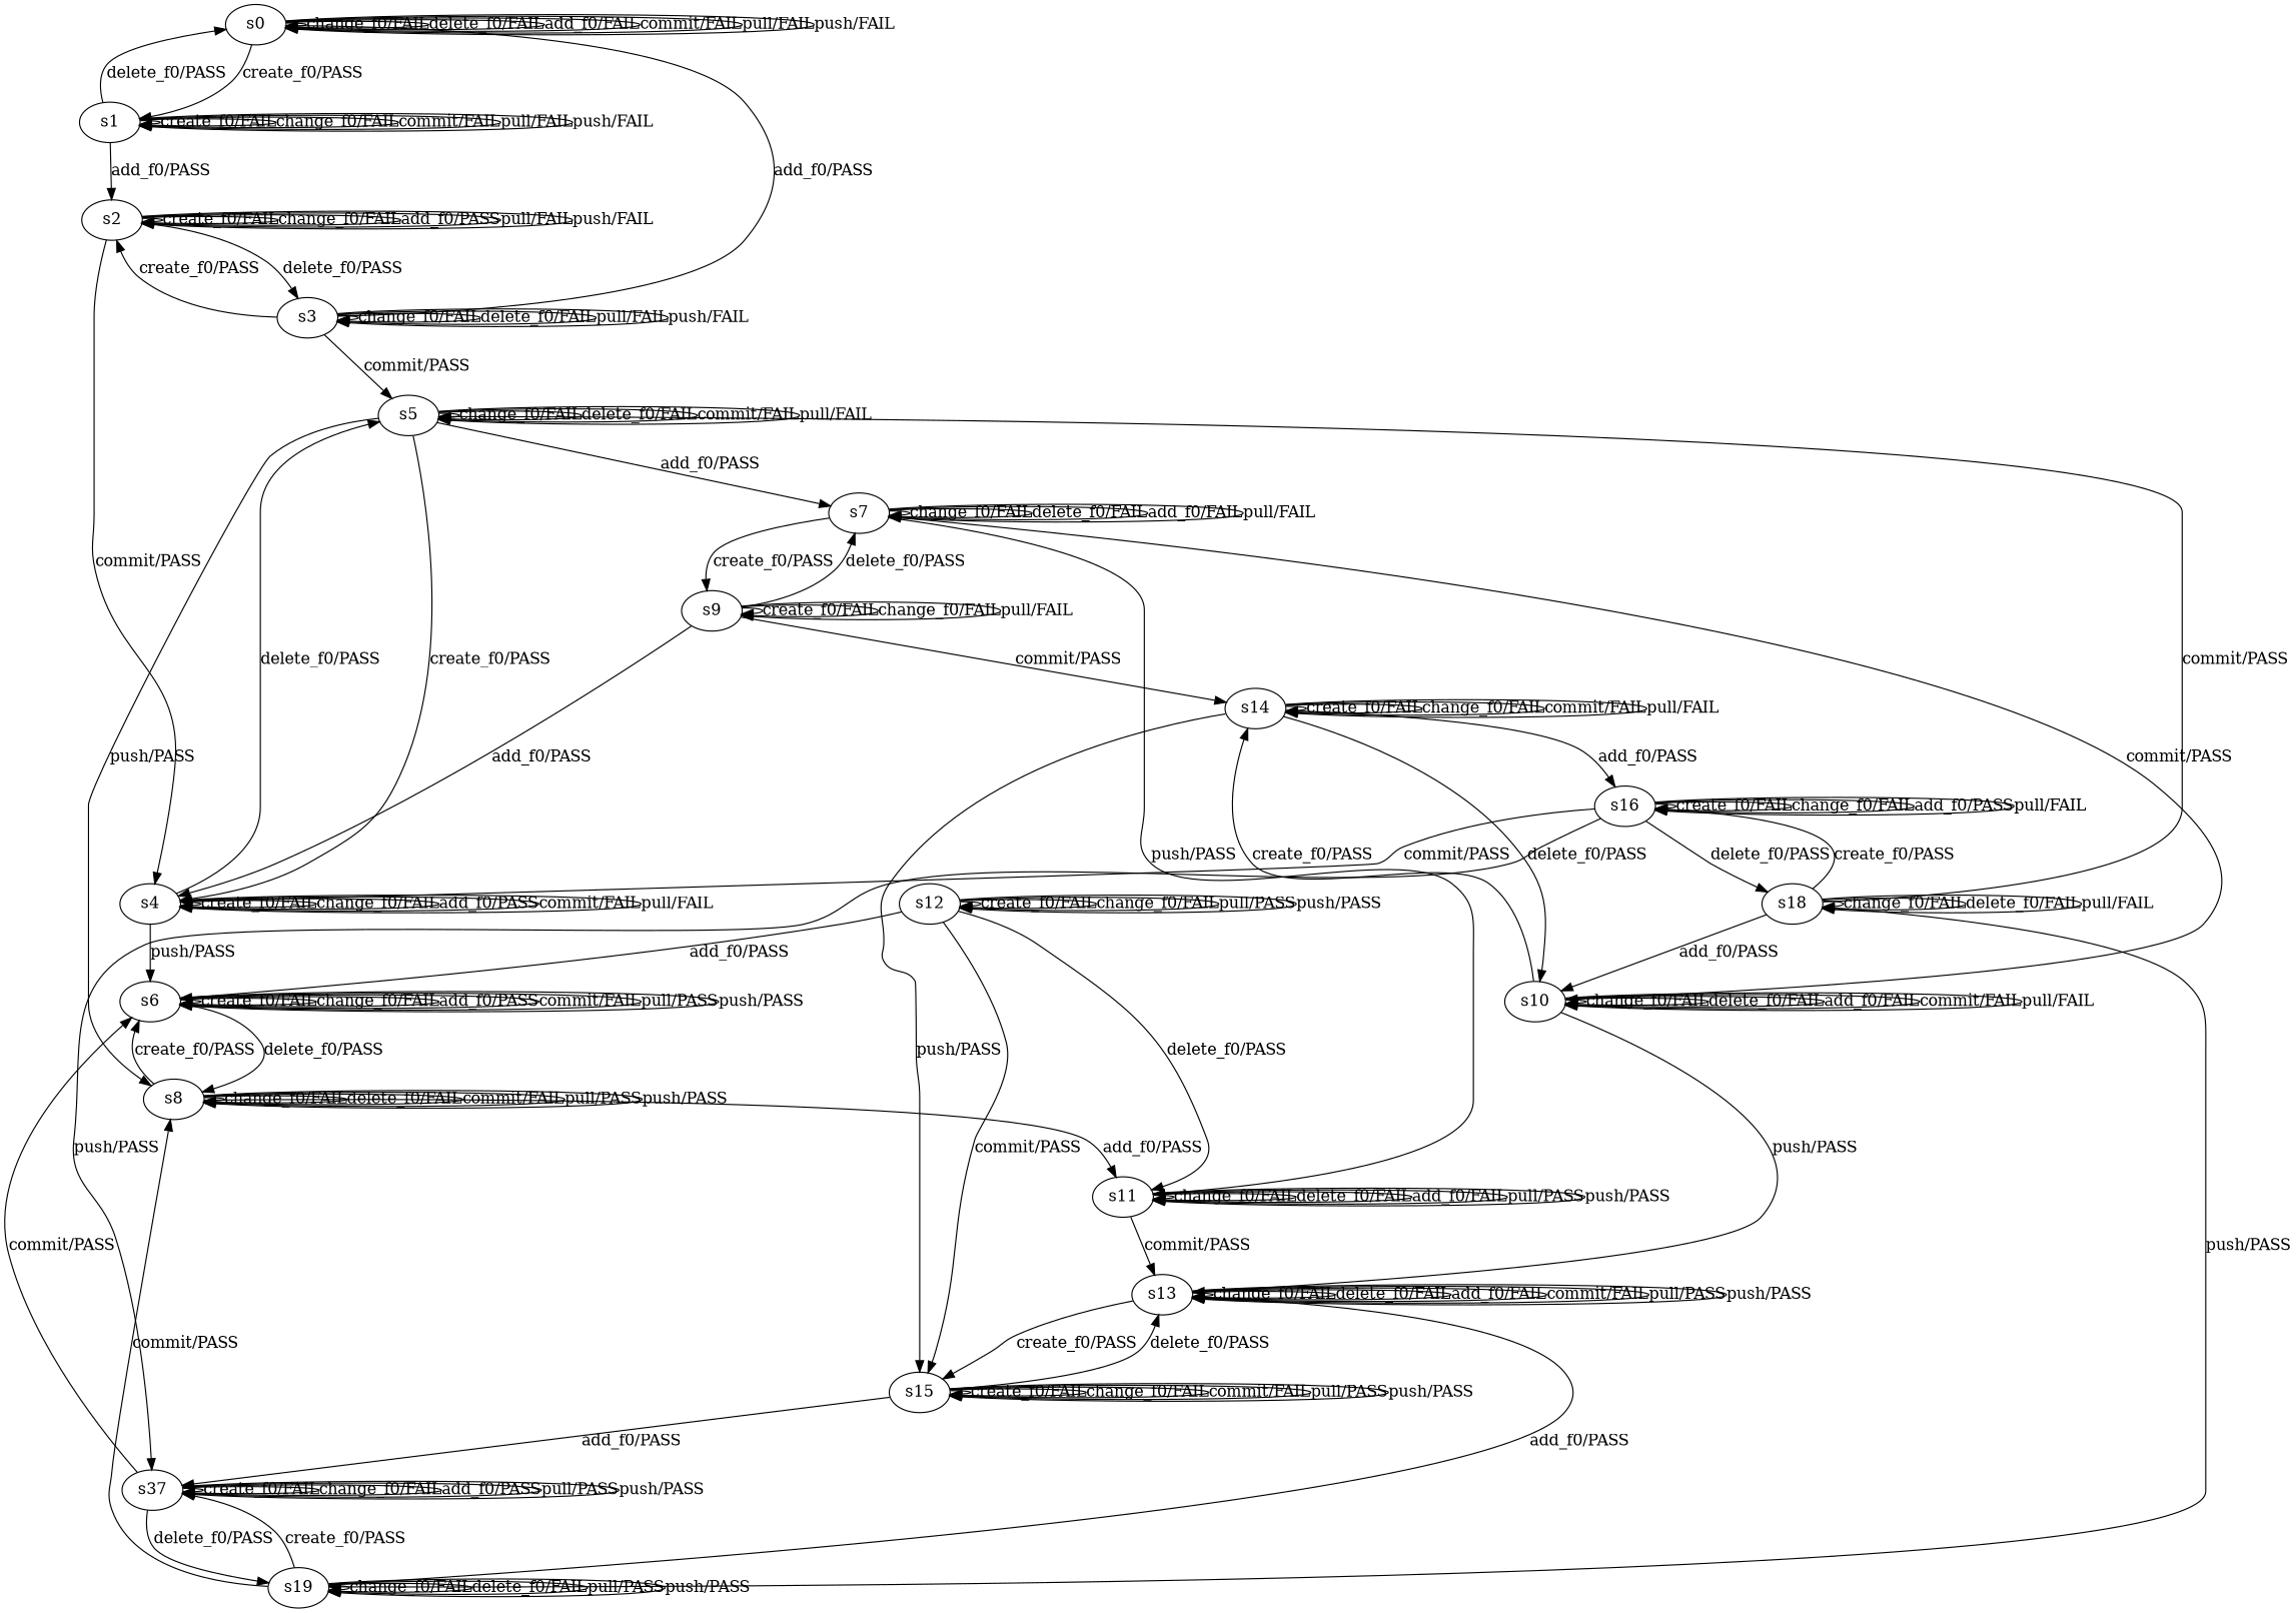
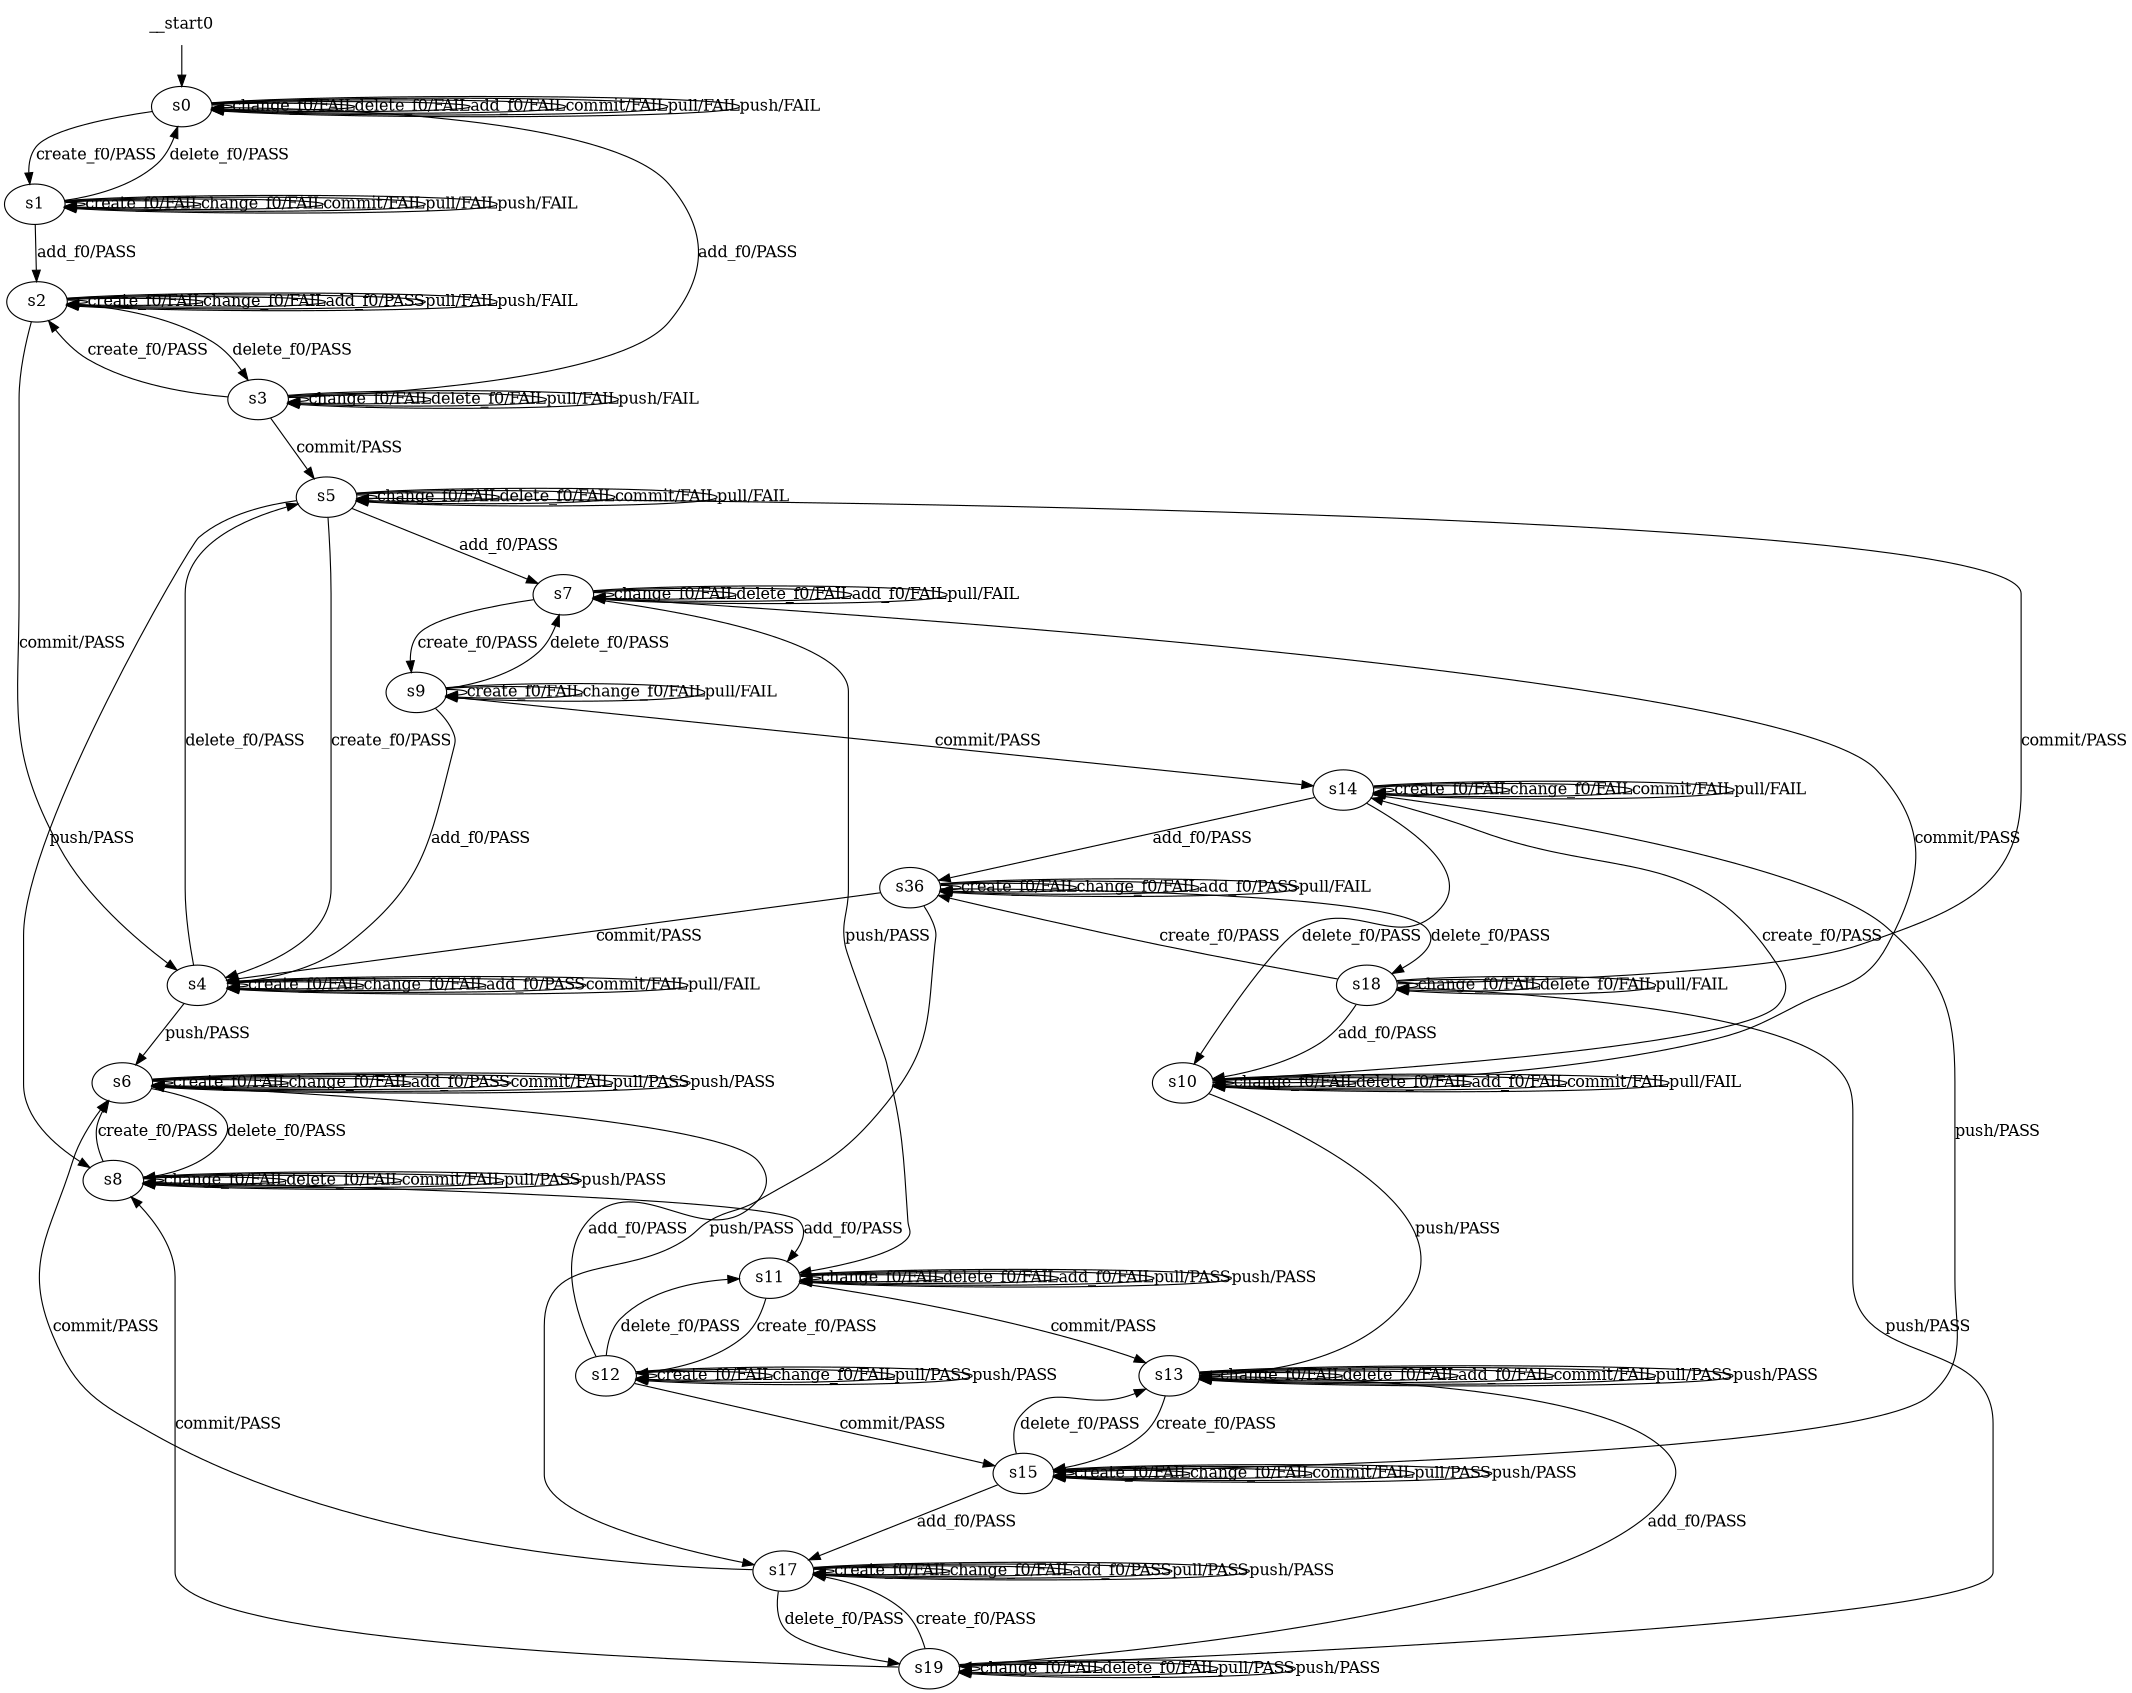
  digraph {
    n1 [label=s0]
    n2 [label=s1]
    n3 [label=s2]
    n4 [label=s3]
    n5 [label=s4]
    n6 [label=s5]
    n7 [label=s6]
    n8 [label=s7]
    n9 [label=s8]
    n10 [label=s9]
    n11 [label=s10]
    n12 [label=s11]
    n13 [label=s14]
    n14 [label=s13]
    n15 [label=s12]
    n16 [label=s15]
-   n17 [label=s16]
-   n18 [label=s37]
+   n17 [label=s36]
+   n18 [label=s17]
    n19 [label=s18]
    n20 [label=s19]
+   __start0 [shape=none]
    n1 -> n1 [label="change_f0/FAIL"]
    n1 -> n1 [label="delete_f0/FAIL"]
    n1 -> n1 [label="add_f0/FAIL"]
    n1 -> n1 [label="commit/FAIL"]
    n1 -> n1 [label="pull/FAIL"]
    n1 -> n1 [label="push/FAIL"]
    n1 -> n2 [label="create_f0/PASS"]
    n2 -> n1 [label="delete_f0/PASS"]
    n2 -> n2 [label="create_f0/FAIL"]
    n2 -> n2 [label="change_f0/FAIL"]
    n2 -> n2 [label="commit/FAIL"]
    n2 -> n2 [label="pull/FAIL"]
    n2 -> n2 [label="push/FAIL"]
    n2 -> n3 [label="add_f0/PASS"]
    n3 -> n3 [label="create_f0/FAIL"]
    n3 -> n3 [label="change_f0/FAIL"]
    n3 -> n3 [label="add_f0/PASS"]
    n3 -> n3 [label="pull/FAIL"]
    n3 -> n3 [label="push/FAIL"]
    n3 -> n4 [label="delete_f0/PASS"]
    n3 -> n5 [label="commit/PASS"]
    n4 -> n1 [label="add_f0/PASS"]
    n4 -> n3 [label="create_f0/PASS"]
    n4 -> n4 [label="change_f0/FAIL"]
    n4 -> n4 [label="delete_f0/FAIL"]
    n4 -> n4 [label="pull/FAIL"]
    n4 -> n4 [label="push/FAIL"]
    n4 -> n6 [label="commit/PASS"]
    n5 -> n5 [label="create_f0/FAIL"]
    n5 -> n5 [label="change_f0/FAIL"]
    n5 -> n5 [label="add_f0/PASS"]
    n5 -> n5 [label="commit/FAIL"]
    n5 -> n5 [label="pull/FAIL"]
    n5 -> n6 [label="delete_f0/PASS"]
    n5 -> n7 [label="push/PASS"]
    n6 -> n5 [label="create_f0/PASS"]
    n6 -> n6 [label="change_f0/FAIL"]
    n6 -> n6 [label="delete_f0/FAIL"]
    n6 -> n6 [label="commit/FAIL"]
    n6 -> n6 [label="pull/FAIL"]
    n6 -> n8 [label="add_f0/PASS"]
    n6 -> n9 [label="push/PASS"]
    n7 -> n7 [label="create_f0/FAIL"]
    n7 -> n7 [label="change_f0/FAIL"]
    n7 -> n7 [label="add_f0/PASS"]
    n7 -> n7 [label="commit/FAIL"]
    n7 -> n7 [label="pull/PASS"]
    n7 -> n7 [label="push/PASS"]
    n7 -> n9 [label="delete_f0/PASS"]
    n8 -> n8 [label="change_f0/FAIL"]
    n8 -> n8 [label="delete_f0/FAIL"]
    n8 -> n8 [label="add_f0/FAIL"]
    n8 -> n8 [label="pull/FAIL"]
    n8 -> n10 [label="create_f0/PASS"]
    n8 -> n11 [label="commit/PASS"]
    n8 -> n12 [label="push/PASS"]
    n9 -> n7 [label="create_f0/PASS"]
    n9 -> n9 [label="change_f0/FAIL"]
    n9 -> n9 [label="delete_f0/FAIL"]
    n9 -> n9 [label="commit/FAIL"]
    n9 -> n9 [label="pull/PASS"]
    n9 -> n9 [label="push/PASS"]
    n9 -> n12 [label="add_f0/PASS"]
    n10 -> n5 [label="add_f0/PASS"]
    n10 -> n8 [label="delete_f0/PASS"]
    n10 -> n10 [label="create_f0/FAIL"]
    n10 -> n10 [label="change_f0/FAIL"]
    n10 -> n10 [label="pull/FAIL"]
    n10 -> n13 [label="commit/PASS"]
    n11 -> n11 [label="change_f0/FAIL"]
    n11 -> n11 [label="delete_f0/FAIL"]
    n11 -> n11 [label="add_f0/FAIL"]
    n11 -> n11 [label="commit/FAIL"]
    n11 -> n11 [label="pull/FAIL"]
    n11 -> n13 [label="create_f0/PASS"]
    n11 -> n14 [label="push/PASS"]
    n12 -> n12 [label="change_f0/FAIL"]
    n12 -> n12 [label="delete_f0/FAIL"]
    n12 -> n12 [label="add_f0/FAIL"]
    n12 -> n12 [label="pull/PASS"]
    n12 -> n12 [label="push/PASS"]
    n12 -> n14 [label="commit/PASS"]
+   n12 -> n15 [label="create_f0/PASS"]
    n13 -> n11 [label="delete_f0/PASS"]
    n13 -> n13 [label="create_f0/FAIL"]
    n13 -> n13 [label="change_f0/FAIL"]
    n13 -> n13 [label="commit/FAIL"]
    n13 -> n13 [label="pull/FAIL"]
    n13 -> n16 [label="push/PASS"]
    n13 -> n17 [label="add_f0/PASS"]
    n14 -> n14 [label="change_f0/FAIL"]
    n14 -> n14 [label="delete_f0/FAIL"]
    n14 -> n14 [label="add_f0/FAIL"]
    n14 -> n14 [label="commit/FAIL"]
    n14 -> n14 [label="pull/PASS"]
    n14 -> n14 [label="push/PASS"]
    n14 -> n16 [label="create_f0/PASS"]
    n15 -> n7 [label="add_f0/PASS"]
    n15 -> n12 [label="delete_f0/PASS"]
    n15 -> n15 [label="create_f0/FAIL"]
    n15 -> n15 [label="change_f0/FAIL"]
    n15 -> n15 [label="pull/PASS"]
    n15 -> n15 [label="push/PASS"]
    n15 -> n16 [label="commit/PASS"]
    n16 -> n14 [label="delete_f0/PASS"]
    n16 -> n16 [label="create_f0/FAIL"]
    n16 -> n16 [label="change_f0/FAIL"]
    n16 -> n16 [label="commit/FAIL"]
    n16 -> n16 [label="pull/PASS"]
    n16 -> n16 [label="push/PASS"]
    n16 -> n18 [label="add_f0/PASS"]
    n17 -> n5 [label="commit/PASS"]
    n17 -> n17 [label="create_f0/FAIL"]
    n17 -> n17 [label="change_f0/FAIL"]
    n17 -> n17 [label="add_f0/PASS"]
    n17 -> n17 [label="pull/FAIL"]
    n17 -> n18 [label="push/PASS"]
    n17 -> n19 [label="delete_f0/PASS"]
    n18 -> n7 [label="commit/PASS"]
    n18 -> n18 [label="create_f0/FAIL"]
    n18 -> n18 [label="change_f0/FAIL"]
    n18 -> n18 [label="add_f0/PASS"]
    n18 -> n18 [label="pull/PASS"]
    n18 -> n18 [label="push/PASS"]
    n18 -> n20 [label="delete_f0/PASS"]
    n19 -> n6 [label="commit/PASS"]
    n19 -> n11 [label="add_f0/PASS"]
    n19 -> n17 [label="create_f0/PASS"]
    n19 -> n19 [label="change_f0/FAIL"]
    n19 -> n19 [label="delete_f0/FAIL"]
    n19 -> n19 [label="pull/FAIL"]
    n19 -> n20 [label="push/PASS"]
    n20 -> n9 [label="commit/PASS"]
    n20 -> n14 [label="add_f0/PASS"]
    n20 -> n18 [label="create_f0/PASS"]
    n20 -> n20 [label="change_f0/FAIL"]
    n20 -> n20 [label="delete_f0/FAIL"]
    n20 -> n20 [label="pull/PASS"]
    n20 -> n20 [label="push/PASS"]
+   __start0 -> n1
  }
